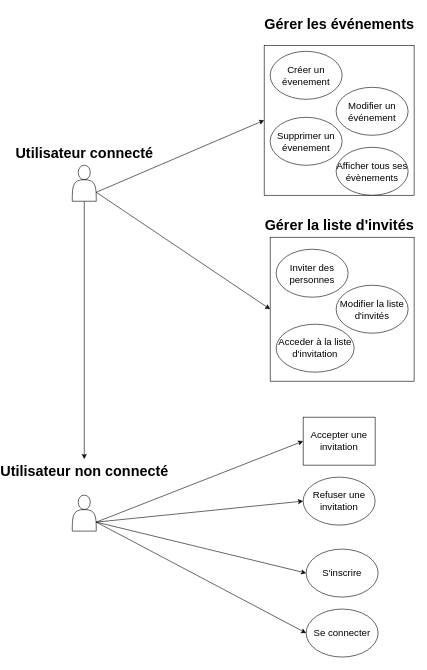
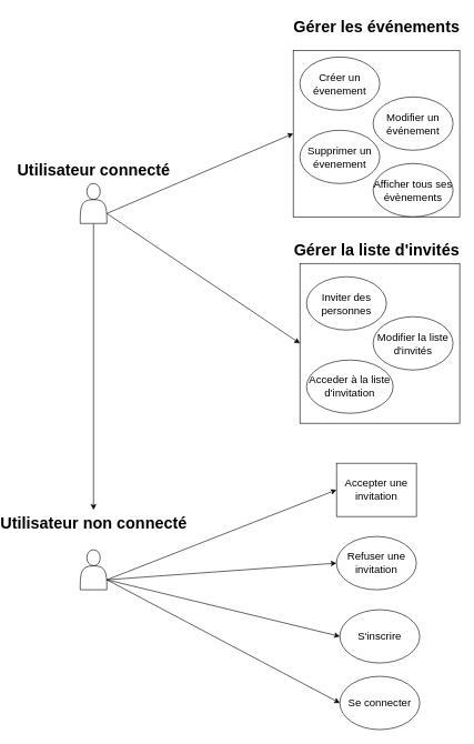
  <mxCell id="0" />
  <mxCell id="1" parent="0" />
  <mxCell id="2" value="" style="whiteSpace=wrap;html=1;aspect=fixed;fontSize=16;" parent="1" vertex="1"><mxGeometry x="380" y="395" width="240" height="240" as="geometry" /></mxCell>
  <mxCell id="3" style="edgeStyle=none;html=1;exitX=1;exitY=0.75;exitDx=0;exitDy=0;entryX=0;entryY=0.5;entryDx=0;entryDy=0;" parent="1" source="6" target="14" edge="1"><mxGeometry relative="1" as="geometry" /></mxCell>
  <mxCell id="4" style="edgeStyle=none;html=1;exitX=1;exitY=0.75;exitDx=0;exitDy=0;entryX=0;entryY=0.5;entryDx=0;entryDy=0;fontSize=16;" parent="1" source="6" target="2" edge="1"><mxGeometry relative="1" as="geometry" /></mxCell>
  <mxCell id="5" style="edgeStyle=none;html=1;exitX=0.5;exitY=1;exitDx=0;exitDy=0;entryX=0.5;entryY=0;entryDx=0;entryDy=0;" edge="1" parent="1" source="6" target="13"><mxGeometry relative="1" as="geometry" /></mxCell>
  <mxCell id="6" value="" style="shape=actor;whiteSpace=wrap;html=1;" parent="1" vertex="1"><mxGeometry x="50" y="275" width="40" height="60" as="geometry" /></mxCell>
  <mxCell id="7" style="edgeStyle=none;html=1;exitX=1;exitY=0.75;exitDx=0;exitDy=0;entryX=0;entryY=0.5;entryDx=0;entryDy=0;fontSize=16;" parent="1" source="11" target="19" edge="1"><mxGeometry relative="1" as="geometry" /></mxCell>
  <mxCell id="8" style="edgeStyle=none;html=1;exitX=1;exitY=0.75;exitDx=0;exitDy=0;fontSize=16;entryX=0;entryY=0.5;entryDx=0;entryDy=0;" parent="1" source="11" target="20" edge="1"><mxGeometry relative="1" as="geometry"><mxPoint x="360" y="575" as="targetPoint" /></mxGeometry></mxCell>
  <mxCell id="9" style="edgeStyle=none;html=1;exitX=1;exitY=0.75;exitDx=0;exitDy=0;entryX=0;entryY=0.5;entryDx=0;entryDy=0;fontSize=16;" parent="1" source="11" target="21" edge="1"><mxGeometry relative="1" as="geometry" /></mxCell>
  <mxCell id="10" style="edgeStyle=none;html=1;exitX=1;exitY=0.75;exitDx=0;exitDy=0;entryX=0;entryY=0.5;entryDx=0;entryDy=0;fontSize=16;" parent="1" source="11" target="22" edge="1"><mxGeometry relative="1" as="geometry" /></mxCell>
  <mxCell id="11" value="" style="shape=actor;whiteSpace=wrap;html=1;" parent="1" vertex="1"><mxGeometry x="50" y="825" width="40" height="60" as="geometry" /></mxCell>
  <mxCell id="12" value="Utilisateur connecté" style="text;strokeColor=none;fillColor=none;html=1;fontSize=24;fontStyle=1;verticalAlign=middle;align=center;" parent="1" vertex="1"><mxGeometry x="20" y="235" width="100" height="40" as="geometry" /></mxCell>
  <mxCell id="13" value="Utilisateur non connecté" style="text;strokeColor=none;fillColor=none;html=1;fontSize=24;fontStyle=1;verticalAlign=middle;align=center;" parent="1" vertex="1"><mxGeometry x="20" y="765" width="100" height="40" as="geometry" /></mxCell>
  <mxCell id="14" value="" style="whiteSpace=wrap;html=1;aspect=fixed;" parent="1" vertex="1"><mxGeometry x="370" y="75" width="250" height="250" as="geometry" /></mxCell>
  <mxCell id="15" value="&lt;font style=&quot;font-size: 16px&quot;&gt;Créer un évenement&lt;/font&gt;" style="ellipse;whiteSpace=wrap;html=1;" parent="1" vertex="1"><mxGeometry x="380" y="85" width="120" height="80" as="geometry" /></mxCell>
  <mxCell id="16" value="Gérer les événements" style="text;strokeColor=none;fillColor=none;html=1;fontSize=24;fontStyle=1;verticalAlign=middle;align=center;" parent="1" vertex="1"><mxGeometry x="445" y="20" width="100" height="40" as="geometry" /></mxCell>
  <mxCell id="17" value="Modifier un événement" style="ellipse;whiteSpace=wrap;html=1;fontSize=16;" parent="1" vertex="1"><mxGeometry x="490" y="145" width="120" height="80" as="geometry" /></mxCell>
  <mxCell id="18" value="Inviter des personnes" style="ellipse;whiteSpace=wrap;html=1;fontSize=16;" parent="1" vertex="1"><mxGeometry x="390" y="415" width="120" height="80" as="geometry" /></mxCell>
  <mxCell id="19" value="Accepter une invitation" style="whiteSpace=wrap;html=1;fontSize=16;rounded=0;" parent="1" vertex="1"><mxGeometry x="435" y="695" width="120" height="80" as="geometry" /></mxCell>
- <mxCell id="20" value="Refuser une invitation" style="ellipse;whiteSpace=wrap;html=1;fontSize=16;" parent="1" vertex="1"><mxGeometry x="435" y="795" width="120" height="80" as="geometry" /></mxCell>
+ <mxCell id="20" value="Refuser une invitation" style="ellipse;whiteSpace=wrap;html=1;fontSize=16;" parent="1" vertex="1"><mxGeometry x="435" y="805" width="120" height="80" as="geometry" /></mxCell>
  <mxCell id="21" value="S'inscrire" style="ellipse;whiteSpace=wrap;html=1;fontSize=16;" parent="1" vertex="1"><mxGeometry x="440" y="915" width="120" height="80" as="geometry" /></mxCell>
  <mxCell id="22" value="Se connecter" style="ellipse;whiteSpace=wrap;html=1;fontSize=16;" parent="1" vertex="1"><mxGeometry x="440" y="1015" width="120" height="80" as="geometry" /></mxCell>
  <mxCell id="23" value="Acceder à la liste d'invitation" style="ellipse;whiteSpace=wrap;html=1;fontSize=16;" parent="1" vertex="1"><mxGeometry x="390" y="540" width="130" height="80" as="geometry" /></mxCell>
  <mxCell id="24" value="Supprimer un évenement" style="ellipse;whiteSpace=wrap;html=1;fontSize=16;" parent="1" vertex="1"><mxGeometry x="380" y="195" width="120" height="80" as="geometry" /></mxCell>
  <mxCell id="25" value="Modifier la liste d'invités" style="ellipse;whiteSpace=wrap;html=1;fontSize=16;" parent="1" vertex="1"><mxGeometry x="490" y="475" width="120" height="80" as="geometry" /></mxCell>
  <mxCell id="26" value="Gérer la liste d'invités" style="text;strokeColor=none;fillColor=none;html=1;fontSize=24;fontStyle=1;verticalAlign=middle;align=center;" parent="1" vertex="1"><mxGeometry x="445" y="355" width="100" height="40" as="geometry" /></mxCell>
  <mxCell id="27" value="&lt;font style=&quot;font-size: 16px&quot;&gt;Afficher tous ses évènements&lt;/font&gt;" style="ellipse;whiteSpace=wrap;html=1;" vertex="1" parent="1"><mxGeometry x="490" y="245" width="120" height="80" as="geometry" /></mxCell>
